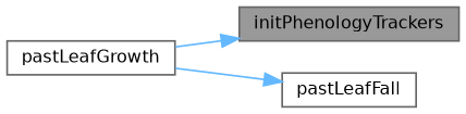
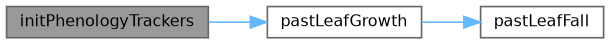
  digraph {
    rankdir=LR
    node [color=grey40 fillcolor=white fontname=Helvetica fontsize=10 shape=box style=filled]
    edge [color=steelblue1 fontname=Helvetica fontsize=10 labelfontname=Helvetica labelfontsize=10 style=solid]
    n1 [color=gray40 fillcolor=grey60 fontcolor=black height=0.2 label=initPhenologyTrackers width=0.4]
    n2 [height=0.2 label=pastLeafGrowth width=0.4]
    n3 [height=0.2 label=pastLeafFall width=0.4]
-   n2 -> n1
+   n1 -> n2
    n2 -> n3
  }
